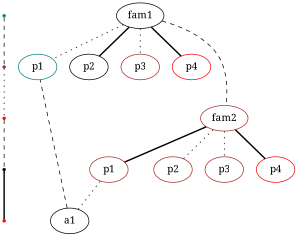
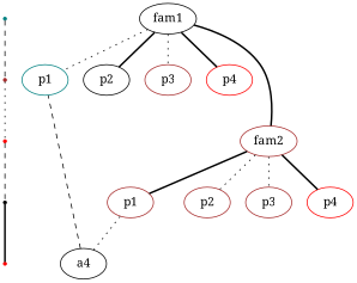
  graph {
    fontname="Noto Serif"
    node [color=brown fontname="Noto Serif"]
    edge [fontname="Noto Serif" style=dotted]
    l1 [color=teal shape=point]
    fam1 [color=black]
    l2 [shape=point]
    n4 [color=teal label=p1]
    n5 [color=black label=p2]
    n6 [label=p3]
    n7 [color=red label=p4]
    l3 [color=red shape=point]
    fam2
    l4 [color=black shape=point]
    n11 [label=p1]
    n12 [label=p2]
    n13 [label=p3]
    n14 [color=red label=p4]
    l5 [color=red shape=point]
-   a1 [color=black]
+   a1 [color=black label=a4]
    subgraph sub_1 {
      rank=same
      l1
      fam1
    }
    subgraph sub_2 {
      rank=same
      l2
      n4
      n5
      n6
      n7
    }
    subgraph sub_3 {
      rank=same
      l3
      fam2
    }
    subgraph sub_4 {
      rank=same
      l4
      n11
      n12
      n13
      n14
    }
    subgraph sub_5 {
      rank=same
      l5
      a1
    }
    l1 -- l2 [style=dashed]
    fam1 -- n4
    fam1 -- n5 [style=bold]
    fam1 -- n6
    fam1 -- n7 [style=bold]
-   fam1 -- fam2 [style=dashed]
+   fam1 -- fam2 [style=bold]
    l2 -- l3
    l3 -- l4 [style=dashed]
    fam2 -- n11 [style=bold]
    fam2 -- n12
    fam2 -- n13
    fam2 -- n14 [style=bold]
    l4 -- l5 [style=bold]
    a1 -- n4 [style=dashed]
    a1 -- n11
  }
